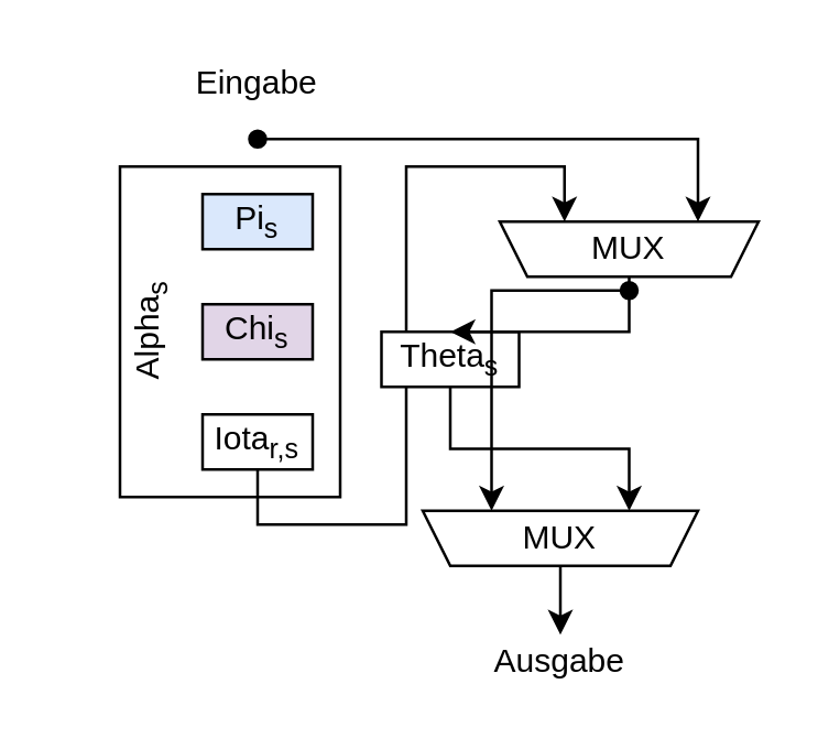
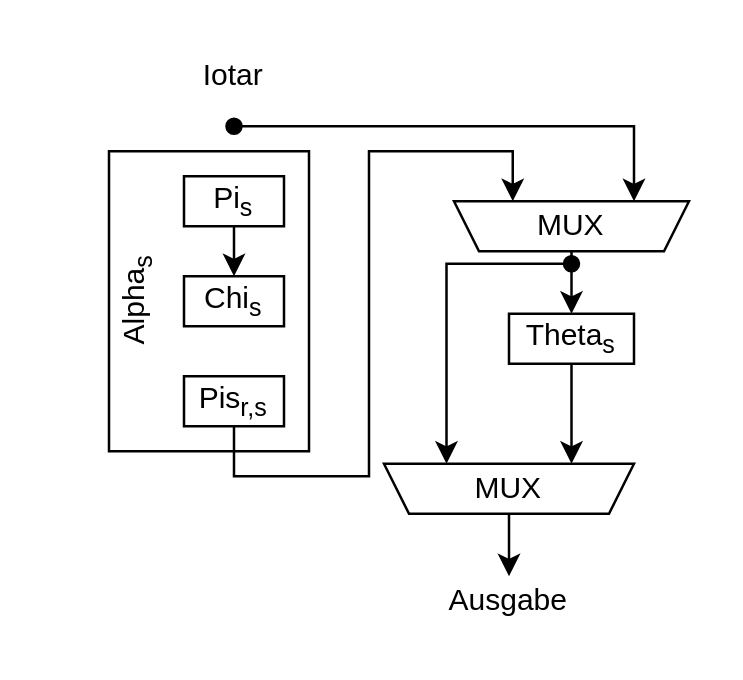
  <mxCell id="0" />
  <mxCell id="1" parent="0" />
  <mxCell id="2" value="" style="group" vertex="1" connectable="0" parent="1"><mxGeometry x="43" y="60" width="80" height="120" as="geometry" /></mxCell>
  <mxCell id="3" value="" style="rounded=0;whiteSpace=wrap;html=1;" vertex="1" parent="2"><mxGeometry width="80" height="120" as="geometry" /></mxCell>
  <mxCell id="4" value="Alpha&lt;sub&gt;s&lt;/sub&gt;" style="text;html=1;strokeColor=none;fillColor=none;align=center;verticalAlign=middle;whiteSpace=wrap;rounded=0;rotation=-90;" vertex="1" parent="2"><mxGeometry x="-22.857" y="55" width="68.571" height="10" as="geometry" /></mxCell>
- <mxCell id="6" value="Pi&lt;sub&gt;s&lt;/sub&gt;" style="rounded=0;whiteSpace=wrap;html=1;fillColor=#dae8fc;" vertex="1" parent="1"><mxGeometry x="73" y="70" width="40" height="20" as="geometry" /></mxCell>
- <mxCell id="7" value="Eingabe" style="text;html=1;strokeColor=none;fillColor=none;align=center;verticalAlign=middle;whiteSpace=wrap;rounded=0;" vertex="1" parent="1"><mxGeometry x="63" y="20" width="60" height="20" as="geometry" /></mxCell>
- <mxCell id="8" value="Chi&lt;sub&gt;s&lt;/sub&gt;" style="rounded=0;whiteSpace=wrap;html=1;fillColor=#e1d5e7;" vertex="1" parent="1"><mxGeometry x="73" y="110" width="40" height="20" as="geometry" /></mxCell>
+ <mxCell id="5" style="edgeStyle=orthogonalEdgeStyle;rounded=0;orthogonalLoop=1;jettySize=auto;html=1;exitX=0.5;exitY=1;exitDx=0;exitDy=0;entryX=0.5;entryY=0;entryDx=0;entryDy=0;" edge="1" parent="1" source="6" target="8"><mxGeometry relative="1" as="geometry" /></mxCell>
+ <mxCell id="6" value="Pi&lt;sub&gt;s&lt;/sub&gt;" style="rounded=0;whiteSpace=wrap;html=1;" vertex="1" parent="1"><mxGeometry x="73" y="70" width="40" height="20" as="geometry" /></mxCell>
+ <mxCell id="7" value="Iotar" style="text;html=1;strokeColor=none;fillColor=none;align=center;verticalAlign=middle;whiteSpace=wrap;rounded=0;" vertex="1" parent="1"><mxGeometry x="63" y="20" width="60" height="20" as="geometry" /></mxCell>
+ <mxCell id="8" value="Chi&lt;sub&gt;s&lt;/sub&gt;" style="rounded=0;whiteSpace=wrap;html=1;" vertex="1" parent="1"><mxGeometry x="73" y="110" width="40" height="20" as="geometry" /></mxCell>
  <mxCell id="9" style="edgeStyle=orthogonalEdgeStyle;rounded=0;orthogonalLoop=1;jettySize=auto;html=1;exitX=0.5;exitY=1;exitDx=0;exitDy=0;entryX=0.75;entryY=1;entryDx=0;entryDy=0;" edge="1" parent="1" source="10" target="16"><mxGeometry relative="1" as="geometry" /></mxCell>
- <mxCell id="10" value="Iota&lt;sub&gt;r,s&lt;/sub&gt;" style="rounded=0;whiteSpace=wrap;html=1;" vertex="1" parent="1"><mxGeometry x="73" y="150" width="40" height="20" as="geometry" /></mxCell>
+ <mxCell id="10" value="Pis&lt;sub&gt;r,s&lt;/sub&gt;" style="rounded=0;whiteSpace=wrap;html=1;" vertex="1" parent="1"><mxGeometry x="73" y="150" width="40" height="20" as="geometry" /></mxCell>
  <mxCell id="11" style="edgeStyle=orthogonalEdgeStyle;rounded=0;orthogonalLoop=1;jettySize=auto;html=1;exitX=0.5;exitY=1;exitDx=0;exitDy=0;entryX=0.25;entryY=1;entryDx=0;entryDy=0;" edge="1" parent="1" source="12" target="18"><mxGeometry relative="1" as="geometry" /></mxCell>
- <mxCell id="12" value="Theta&lt;sub&gt;s&lt;/sub&gt;" style="rounded=0;whiteSpace=wrap;html=1;" vertex="1" parent="1"><mxGeometry x="138" y="120" width="50" height="20" as="geometry" /></mxCell>
+ <mxCell id="12" value="Theta&lt;sub&gt;s&lt;/sub&gt;" style="rounded=0;whiteSpace=wrap;html=1;" vertex="1" parent="1"><mxGeometry x="203" y="125" width="50" height="20" as="geometry" /></mxCell>
  <mxCell id="13" value="" style="endArrow=classic;html=1;rounded=0;startArrow=oval;startFill=1;entryX=0.234;entryY=1;entryDx=0;entryDy=0;entryPerimeter=0;" edge="1" parent="1" target="16"><mxGeometry width="50" height="50" relative="1" as="geometry"><mxPoint x="93" y="50" as="sourcePoint" /><mxPoint x="253" y="70" as="targetPoint" /><Array as="points"><mxPoint x="253" y="50" /></Array></mxGeometry></mxCell>
  <mxCell id="14" style="edgeStyle=orthogonalEdgeStyle;rounded=0;orthogonalLoop=1;jettySize=auto;html=1;exitX=0.5;exitY=0;exitDx=0;exitDy=0;entryX=0.5;entryY=0;entryDx=0;entryDy=0;" edge="1" parent="1" source="16" target="12"><mxGeometry relative="1" as="geometry" /></mxCell>
  <mxCell id="15" value="" style="group" vertex="1" connectable="0" parent="1"><mxGeometry x="181" y="80" width="94" height="20" as="geometry" /></mxCell>
  <mxCell id="16" value="" style="shape=trapezoid;perimeter=trapezoidPerimeter;whiteSpace=wrap;html=1;fixedSize=1;rotation=-180;size=10;" vertex="1" parent="15"><mxGeometry width="94" height="20" as="geometry" /></mxCell>
  <mxCell id="17" value="MUX" style="text;html=1;strokeColor=none;fillColor=none;align=center;verticalAlign=middle;whiteSpace=wrap;rounded=0;" vertex="1" parent="15"><mxGeometry x="27" y="5" width="40" height="10" as="geometry" /></mxCell>
  <mxCell id="18" value="" style="shape=trapezoid;perimeter=trapezoidPerimeter;whiteSpace=wrap;html=1;fixedSize=1;rotation=-180;size=10;" vertex="1" parent="1"><mxGeometry x="153" y="185" width="100" height="20" as="geometry" /></mxCell>
  <mxCell id="19" value="" style="endArrow=classic;html=1;rounded=0;entryX=0.75;entryY=1;entryDx=0;entryDy=0;startArrow=oval;startFill=1;" edge="1" parent="1" target="18"><mxGeometry width="50" height="50" relative="1" as="geometry"><mxPoint x="228" y="105" as="sourcePoint" /><mxPoint x="183" y="185" as="targetPoint" /><Array as="points"><mxPoint x="178" y="105" /></Array></mxGeometry></mxCell>
  <mxCell id="20" value="MUX" style="text;html=1;strokeColor=none;fillColor=none;align=center;verticalAlign=middle;whiteSpace=wrap;rounded=0;" vertex="1" parent="1"><mxGeometry x="183" y="190" width="40" height="10" as="geometry" /></mxCell>
  <mxCell id="21" value="" style="endArrow=classic;html=1;rounded=0;exitX=0.5;exitY=0;exitDx=0;exitDy=0;" edge="1" parent="1" source="18"><mxGeometry width="50" height="50" relative="1" as="geometry"><mxPoint x="203" y="270" as="sourcePoint" /><mxPoint x="203" y="230" as="targetPoint" /></mxGeometry></mxCell>
  <mxCell id="22" value="Ausgabe" style="text;html=1;strokeColor=none;fillColor=none;align=center;verticalAlign=middle;whiteSpace=wrap;rounded=0;" vertex="1" parent="1"><mxGeometry x="173" y="230" width="60" height="20" as="geometry" /></mxCell>
